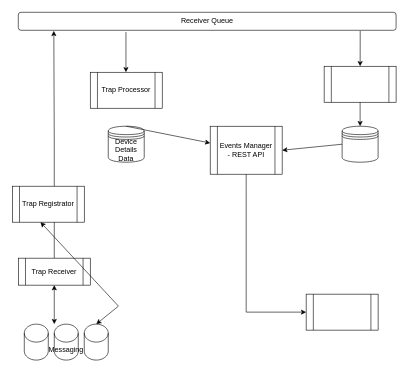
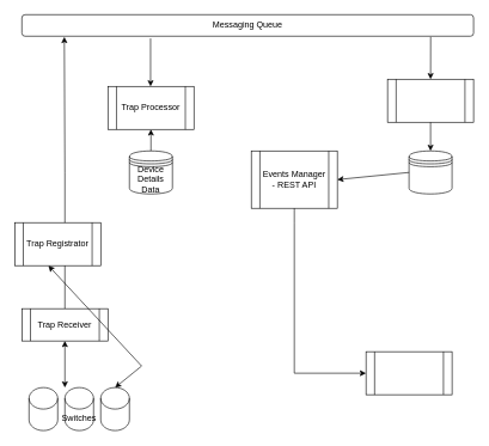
  <mxCell id="0" />
  <mxCell id="1" parent="0" />
- <mxCell id="2" value="Receiver Queue" style="rounded=1;whiteSpace=wrap;html=1;" parent="1" vertex="1"><mxGeometry x="30" y="20" width="630" height="30" as="geometry" /></mxCell>
- <mxCell id="3" value="Messaging" style="shape=cylinder3;whiteSpace=wrap;html=1;boundedLbl=1;backgroundOutline=1;size=15;" parent="1" vertex="1"><mxGeometry x="90" y="540" width="40" height="60" as="geometry" /></mxCell>
+ <mxCell id="2" value="Messaging Queue" style="rounded=1;whiteSpace=wrap;html=1;" parent="1" vertex="1"><mxGeometry x="30" y="20" width="630" height="30" as="geometry" /></mxCell>
+ <mxCell id="3" value="Switches" style="shape=cylinder3;whiteSpace=wrap;html=1;boundedLbl=1;backgroundOutline=1;size=15;" parent="1" vertex="1"><mxGeometry x="90" y="540" width="40" height="60" as="geometry" /></mxCell>
  <mxCell id="4" value="" style="shape=cylinder3;whiteSpace=wrap;html=1;boundedLbl=1;backgroundOutline=1;size=15;" parent="1" vertex="1"><mxGeometry x="40" y="540" width="40" height="60" as="geometry" /></mxCell>
  <mxCell id="5" value="Device Details Data" style="shape=datastore;whiteSpace=wrap;html=1;" parent="1" vertex="1"><mxGeometry x="180" y="210" width="60" height="60" as="geometry" /></mxCell>
  <mxCell id="6" value="" style="shape=datastore;whiteSpace=wrap;html=1;" parent="1" vertex="1"><mxGeometry x="570" y="210" width="60" height="60" as="geometry" /></mxCell>
  <mxCell id="7" value="" style="shape=cylinder3;whiteSpace=wrap;html=1;boundedLbl=1;backgroundOutline=1;size=15;" parent="1" vertex="1"><mxGeometry x="140" y="540" width="40" height="60" as="geometry" /></mxCell>
  <mxCell id="8" style="edgeStyle=orthogonalEdgeStyle;rounded=0;orthogonalLoop=1;jettySize=auto;html=1;entryX=0.094;entryY=1.033;entryDx=0;entryDy=0;entryPerimeter=0;" parent="1" source="9" target="2" edge="1"><mxGeometry relative="1" as="geometry" /></mxCell>
  <mxCell id="9" value="Trap Receiver" style="shape=process;whiteSpace=wrap;html=1;backgroundOutline=1;" parent="1" vertex="1"><mxGeometry x="30" y="430" width="120" height="45" as="geometry" /></mxCell>
  <mxCell id="10" value="Trap Processor" style="shape=process;whiteSpace=wrap;html=1;backgroundOutline=1;" parent="1" vertex="1"><mxGeometry x="150" y="120" width="120" height="60" as="geometry" /></mxCell>
  <mxCell id="11" value="" style="shape=process;whiteSpace=wrap;html=1;backgroundOutline=1;" parent="1" vertex="1"><mxGeometry x="540" y="110" width="120" height="60" as="geometry" /></mxCell>
  <mxCell id="12" value="Trap Registrator" style="shape=process;whiteSpace=wrap;html=1;backgroundOutline=1;" parent="1" vertex="1"><mxGeometry x="20" y="310" width="120" height="60" as="geometry" /></mxCell>
  <mxCell id="13" value="Events Manager - REST API" style="shape=process;whiteSpace=wrap;html=1;backgroundOutline=1;" parent="1" vertex="1"><mxGeometry x="350" y="210" width="120" height="80" as="geometry" /></mxCell>
  <mxCell id="14" value="" style="endArrow=classic;startArrow=classic;html=1;rounded=0;exitX=0.5;exitY=1;exitDx=0;exitDy=0;" parent="1" source="9" edge="1"><mxGeometry width="50" height="50" relative="1" as="geometry"><mxPoint x="280" y="260" as="sourcePoint" /><mxPoint x="90" y="540" as="targetPoint" /></mxGeometry></mxCell>
  <mxCell id="15" value="" style="endArrow=classic;html=1;rounded=0;exitX=0.5;exitY=1;exitDx=0;exitDy=0;" parent="1" source="13" target="18" edge="1"><mxGeometry width="50" height="50" relative="1" as="geometry"><mxPoint x="280" y="260" as="sourcePoint" /><mxPoint x="198" y="120" as="targetPoint" /><Array as="points"><mxPoint x="410" y="310" /><mxPoint x="410" y="520" /></Array></mxGeometry></mxCell>
- <mxCell id="16" value="" style="endArrow=classic;html=1;rounded=0;exitX=0.5;exitY=0;exitDx=0;exitDy=0;" parent="1" source="5" target="13" edge="1"><mxGeometry width="50" height="50" relative="1" as="geometry"><mxPoint x="280" y="260" as="sourcePoint" /><mxPoint x="330" y="210" as="targetPoint" /></mxGeometry></mxCell>
+ <mxCell id="16" value="" style="endArrow=classic;html=1;rounded=0;exitX=0.5;exitY=0;exitDx=0;exitDy=0;entryX=0.5;entryY=1;entryDx=0;entryDy=0;" parent="1" source="5" target="10" edge="1"><mxGeometry width="50" height="50" relative="1" as="geometry"><mxPoint x="280" y="260" as="sourcePoint" /><mxPoint x="330" y="210" as="targetPoint" /></mxGeometry></mxCell>
  <mxCell id="17" value="" style="endArrow=classic;startArrow=classic;html=1;rounded=0;exitX=0.392;exitY=1;exitDx=0;exitDy=0;entryX=0.5;entryY=0;entryDx=0;entryDy=0;entryPerimeter=0;exitPerimeter=0;" parent="1" source="12" target="7" edge="1"><mxGeometry width="50" height="50" relative="1" as="geometry"><mxPoint x="100" y="500" as="sourcePoint" /><mxPoint x="100" y="550" as="targetPoint" /><Array as="points"><mxPoint x="197" y="510" /></Array></mxGeometry></mxCell>
  <mxCell id="18" value="" style="shape=process;whiteSpace=wrap;html=1;backgroundOutline=1;" parent="1" vertex="1"><mxGeometry x="510" y="490" width="120" height="60" as="geometry" /></mxCell>
  <mxCell id="19" value="" style="endArrow=classic;html=1;rounded=0;exitX=0.267;exitY=1.1;exitDx=0;exitDy=0;exitPerimeter=0;" parent="1" edge="1"><mxGeometry width="50" height="50" relative="1" as="geometry"><mxPoint x="209.5" y="53" as="sourcePoint" /><mxPoint x="209.5" y="120" as="targetPoint" /></mxGeometry></mxCell>
  <mxCell id="20" value="" style="endArrow=classic;html=1;rounded=0;exitX=0;exitY=0.5;exitDx=0;exitDy=0;entryX=1;entryY=0.5;entryDx=0;entryDy=0;" parent="1" source="6" target="13" edge="1"><mxGeometry width="50" height="50" relative="1" as="geometry"><mxPoint x="280" y="260" as="sourcePoint" /><mxPoint x="330" y="210" as="targetPoint" /></mxGeometry></mxCell>
  <mxCell id="21" value="" style="endArrow=classic;html=1;rounded=0;exitX=0.5;exitY=1;exitDx=0;exitDy=0;" parent="1" source="11" target="6" edge="1"><mxGeometry width="50" height="50" relative="1" as="geometry"><mxPoint x="580" y="250" as="sourcePoint" /><mxPoint x="480" y="250" as="targetPoint" /></mxGeometry></mxCell>
  <mxCell id="22" value="" style="endArrow=classic;html=1;rounded=0;exitX=0.905;exitY=1.033;exitDx=0;exitDy=0;exitPerimeter=0;" parent="1" source="2" target="11" edge="1"><mxGeometry width="50" height="50" relative="1" as="geometry"><mxPoint x="280" y="260" as="sourcePoint" /><mxPoint x="330" y="210" as="targetPoint" /></mxGeometry></mxCell>
